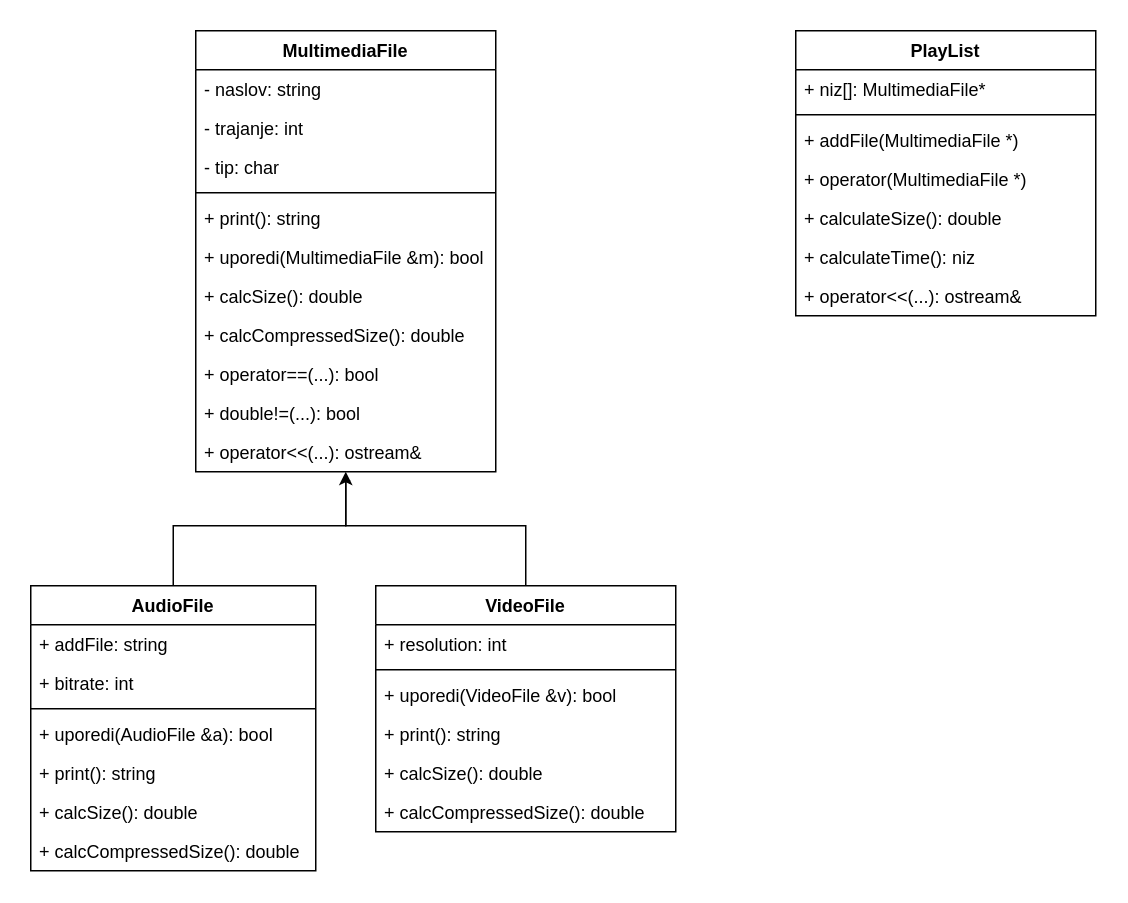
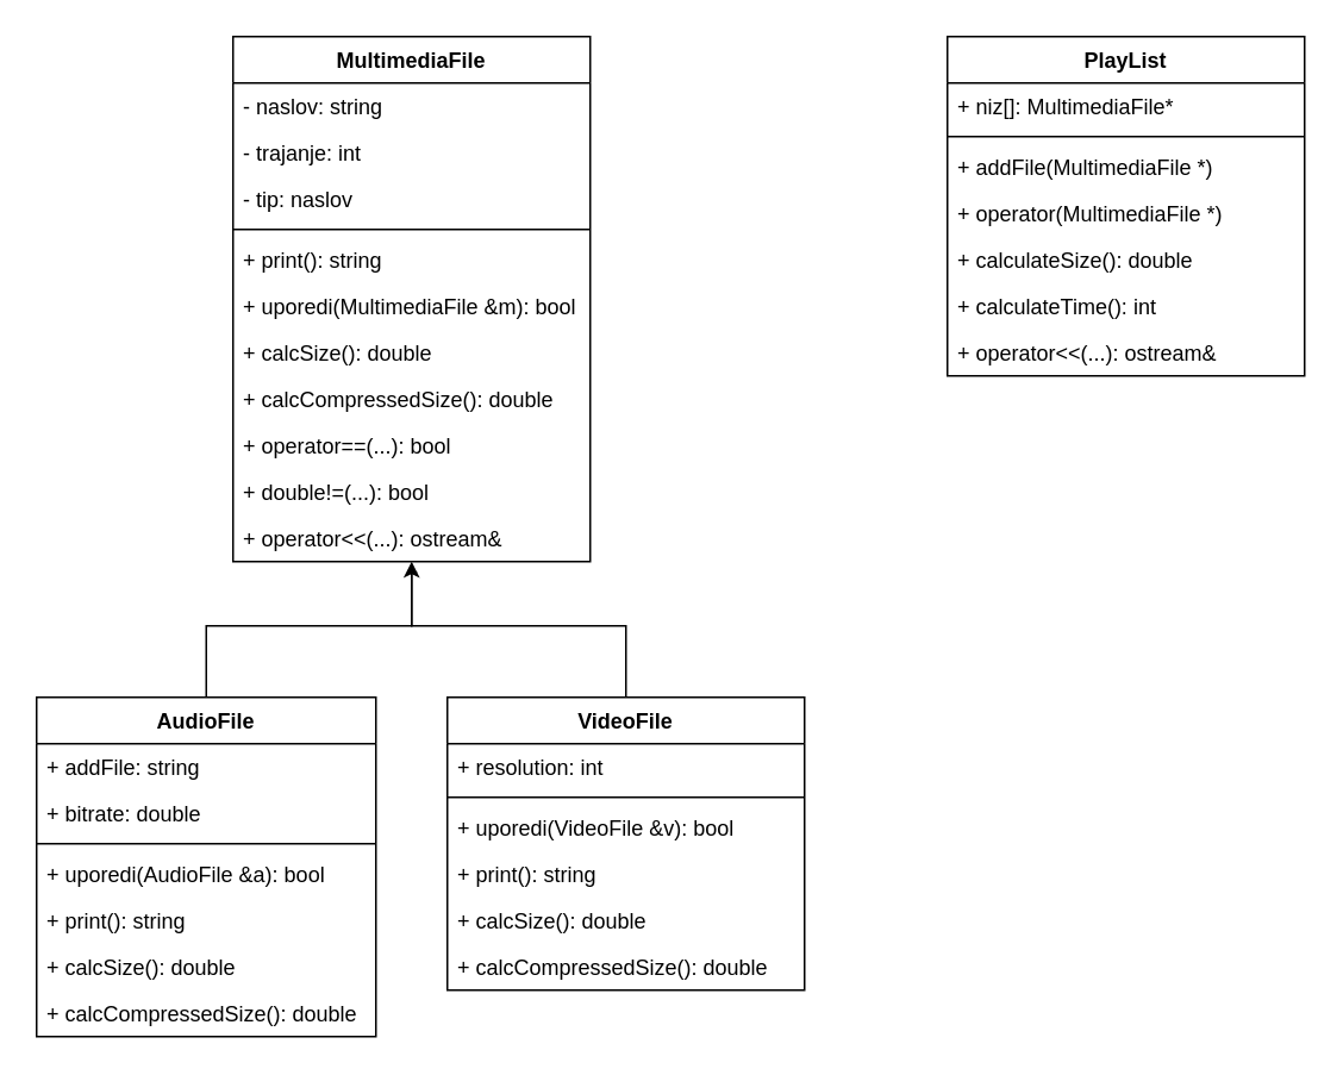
  <mxCell id="0" />
  <mxCell id="1" parent="0" />
  <mxCell id="2" value="MultimediaFile" style="swimlane;fontStyle=1;align=center;verticalAlign=top;childLayout=stackLayout;horizontal=1;startSize=26;horizontalStack=0;resizeParent=1;resizeParentMax=0;resizeLast=0;collapsible=1;marginBottom=0;" parent="1" vertex="1"><mxGeometry x="130" y="20" width="200" height="294" as="geometry" /></mxCell>
  <mxCell id="3" value="- naslov: string" style="text;strokeColor=none;fillColor=none;align=left;verticalAlign=top;spacingLeft=4;spacingRight=4;overflow=hidden;rotatable=0;points=[[0,0.5],[1,0.5]];portConstraint=eastwest;" parent="2" vertex="1"><mxGeometry y="26" width="200" height="26" as="geometry" /></mxCell>
  <mxCell id="4" value="- trajanje: int" style="text;strokeColor=none;fillColor=none;align=left;verticalAlign=top;spacingLeft=4;spacingRight=4;overflow=hidden;rotatable=0;points=[[0,0.5],[1,0.5]];portConstraint=eastwest;" parent="2" vertex="1"><mxGeometry y="52" width="200" height="26" as="geometry" /></mxCell>
- <mxCell id="5" value="- tip: char" style="text;strokeColor=none;fillColor=none;align=left;verticalAlign=top;spacingLeft=4;spacingRight=4;overflow=hidden;rotatable=0;points=[[0,0.5],[1,0.5]];portConstraint=eastwest;" parent="2" vertex="1"><mxGeometry y="78" width="200" height="26" as="geometry" /></mxCell>
+ <mxCell id="5" value="- tip: naslov" style="text;strokeColor=none;fillColor=none;align=left;verticalAlign=top;spacingLeft=4;spacingRight=4;overflow=hidden;rotatable=0;points=[[0,0.5],[1,0.5]];portConstraint=eastwest;" parent="2" vertex="1"><mxGeometry y="78" width="200" height="26" as="geometry" /></mxCell>
  <mxCell id="6" value="" style="line;strokeWidth=1;fillColor=none;align=left;verticalAlign=middle;spacingTop=-1;spacingLeft=3;spacingRight=3;rotatable=0;labelPosition=right;points=[];portConstraint=eastwest;" parent="2" vertex="1"><mxGeometry y="104" width="200" height="8" as="geometry" /></mxCell>
  <mxCell id="7" value="+ print(): string" style="text;strokeColor=none;fillColor=none;align=left;verticalAlign=top;spacingLeft=4;spacingRight=4;overflow=hidden;rotatable=0;points=[[0,0.5],[1,0.5]];portConstraint=eastwest;" parent="2" vertex="1"><mxGeometry y="112" width="200" height="26" as="geometry" /></mxCell>
  <mxCell id="8" value="+ uporedi(MultimediaFile &amp;m): bool" style="text;strokeColor=none;fillColor=none;align=left;verticalAlign=top;spacingLeft=4;spacingRight=4;overflow=hidden;rotatable=0;points=[[0,0.5],[1,0.5]];portConstraint=eastwest;" parent="2" vertex="1"><mxGeometry y="138" width="200" height="26" as="geometry" /></mxCell>
  <mxCell id="9" value="+ calcSize(): double" style="text;strokeColor=none;fillColor=none;align=left;verticalAlign=top;spacingLeft=4;spacingRight=4;overflow=hidden;rotatable=0;points=[[0,0.5],[1,0.5]];portConstraint=eastwest;" parent="2" vertex="1"><mxGeometry y="164" width="200" height="26" as="geometry" /></mxCell>
  <mxCell id="10" value="+ calcCompressedSize(): double" style="text;strokeColor=none;fillColor=none;align=left;verticalAlign=top;spacingLeft=4;spacingRight=4;overflow=hidden;rotatable=0;points=[[0,0.5],[1,0.5]];portConstraint=eastwest;" parent="2" vertex="1"><mxGeometry y="190" width="200" height="26" as="geometry" /></mxCell>
  <mxCell id="11" value="+ operator==(...): bool" style="text;strokeColor=none;fillColor=none;align=left;verticalAlign=top;spacingLeft=4;spacingRight=4;overflow=hidden;rotatable=0;points=[[0,0.5],[1,0.5]];portConstraint=eastwest;" parent="2" vertex="1"><mxGeometry y="216" width="200" height="26" as="geometry" /></mxCell>
  <mxCell id="12" value="+ double!=(...): bool" style="text;strokeColor=none;fillColor=none;align=left;verticalAlign=top;spacingLeft=4;spacingRight=4;overflow=hidden;rotatable=0;points=[[0,0.5],[1,0.5]];portConstraint=eastwest;" parent="2" vertex="1"><mxGeometry y="242" width="200" height="26" as="geometry" /></mxCell>
  <mxCell id="13" value="+ operator&lt;&lt;(...): ostream&amp;" style="text;strokeColor=none;fillColor=none;align=left;verticalAlign=top;spacingLeft=4;spacingRight=4;overflow=hidden;rotatable=0;points=[[0,0.5],[1,0.5]];portConstraint=eastwest;" parent="2" vertex="1"><mxGeometry y="268" width="200" height="26" as="geometry" /></mxCell>
  <mxCell id="14" style="edgeStyle=orthogonalEdgeStyle;rounded=0;orthogonalLoop=1;jettySize=auto;html=1;" parent="1" source="15" target="13" edge="1"><mxGeometry relative="1" as="geometry"><mxPoint x="210" y="330" as="targetPoint" /><Array as="points"><mxPoint x="115" y="350" /><mxPoint x="230" y="350" /></Array></mxGeometry></mxCell>
  <mxCell id="15" value="AudioFile" style="swimlane;fontStyle=1;align=center;verticalAlign=top;childLayout=stackLayout;horizontal=1;startSize=26;horizontalStack=0;resizeParent=1;resizeParentMax=0;resizeLast=0;collapsible=1;marginBottom=0;" parent="1" vertex="1"><mxGeometry x="20" y="390" width="190" height="190" as="geometry" /></mxCell>
  <mxCell id="16" value="+ addFile: string" style="text;strokeColor=none;fillColor=none;align=left;verticalAlign=top;spacingLeft=4;spacingRight=4;overflow=hidden;rotatable=0;points=[[0,0.5],[1,0.5]];portConstraint=eastwest;" parent="15" vertex="1"><mxGeometry y="26" width="190" height="26" as="geometry" /></mxCell>
- <mxCell id="17" value="+ bitrate: int" style="text;strokeColor=none;fillColor=none;align=left;verticalAlign=top;spacingLeft=4;spacingRight=4;overflow=hidden;rotatable=0;points=[[0,0.5],[1,0.5]];portConstraint=eastwest;" parent="15" vertex="1"><mxGeometry y="52" width="190" height="26" as="geometry" /></mxCell>
+ <mxCell id="17" value="+ bitrate: double" style="text;strokeColor=none;fillColor=none;align=left;verticalAlign=top;spacingLeft=4;spacingRight=4;overflow=hidden;rotatable=0;points=[[0,0.5],[1,0.5]];portConstraint=eastwest;" parent="15" vertex="1"><mxGeometry y="52" width="190" height="26" as="geometry" /></mxCell>
  <mxCell id="18" value="" style="line;strokeWidth=1;fillColor=none;align=left;verticalAlign=middle;spacingTop=-1;spacingLeft=3;spacingRight=3;rotatable=0;labelPosition=right;points=[];portConstraint=eastwest;" parent="15" vertex="1"><mxGeometry y="78" width="190" height="8" as="geometry" /></mxCell>
  <mxCell id="19" value="+ uporedi(AudioFile &amp;a): bool" style="text;strokeColor=none;fillColor=none;align=left;verticalAlign=top;spacingLeft=4;spacingRight=4;overflow=hidden;rotatable=0;points=[[0,0.5],[1,0.5]];portConstraint=eastwest;" parent="15" vertex="1"><mxGeometry y="86" width="190" height="26" as="geometry" /></mxCell>
  <mxCell id="20" value="+ print(): string" style="text;strokeColor=none;fillColor=none;align=left;verticalAlign=top;spacingLeft=4;spacingRight=4;overflow=hidden;rotatable=0;points=[[0,0.5],[1,0.5]];portConstraint=eastwest;" parent="15" vertex="1"><mxGeometry y="112" width="190" height="26" as="geometry" /></mxCell>
  <mxCell id="21" value="+ calcSize(): double" style="text;strokeColor=none;fillColor=none;align=left;verticalAlign=top;spacingLeft=4;spacingRight=4;overflow=hidden;rotatable=0;points=[[0,0.5],[1,0.5]];portConstraint=eastwest;" parent="15" vertex="1"><mxGeometry y="138" width="190" height="26" as="geometry" /></mxCell>
  <mxCell id="22" value="+ calcCompressedSize(): double" style="text;strokeColor=none;fillColor=none;align=left;verticalAlign=top;spacingLeft=4;spacingRight=4;overflow=hidden;rotatable=0;points=[[0,0.5],[1,0.5]];portConstraint=eastwest;" parent="15" vertex="1"><mxGeometry y="164" width="190" height="26" as="geometry" /></mxCell>
  <mxCell id="23" style="edgeStyle=orthogonalEdgeStyle;rounded=0;orthogonalLoop=1;jettySize=auto;html=1;endArrow=none;endFill=0;" parent="1" source="24" edge="1"><mxGeometry relative="1" as="geometry"><mxPoint x="233" y="320" as="targetPoint" /><Array as="points"><mxPoint x="350" y="350" /><mxPoint x="230" y="350" /><mxPoint x="230" y="320" /></Array></mxGeometry></mxCell>
  <mxCell id="24" value="VideoFile" style="swimlane;fontStyle=1;align=center;verticalAlign=top;childLayout=stackLayout;horizontal=1;startSize=26;horizontalStack=0;resizeParent=1;resizeParentMax=0;resizeLast=0;collapsible=1;marginBottom=0;" parent="1" vertex="1"><mxGeometry x="250" y="390" width="200" height="164" as="geometry" /></mxCell>
  <mxCell id="25" value="+ resolution: int" style="text;strokeColor=none;fillColor=none;align=left;verticalAlign=top;spacingLeft=4;spacingRight=4;overflow=hidden;rotatable=0;points=[[0,0.5],[1,0.5]];portConstraint=eastwest;" parent="24" vertex="1"><mxGeometry y="26" width="200" height="26" as="geometry" /></mxCell>
  <mxCell id="26" value="" style="line;strokeWidth=1;fillColor=none;align=left;verticalAlign=middle;spacingTop=-1;spacingLeft=3;spacingRight=3;rotatable=0;labelPosition=right;points=[];portConstraint=eastwest;" parent="24" vertex="1"><mxGeometry y="52" width="200" height="8" as="geometry" /></mxCell>
  <mxCell id="27" value="+ uporedi(VideoFile &amp;v): bool" style="text;strokeColor=none;fillColor=none;align=left;verticalAlign=top;spacingLeft=4;spacingRight=4;overflow=hidden;rotatable=0;points=[[0,0.5],[1,0.5]];portConstraint=eastwest;" parent="24" vertex="1"><mxGeometry y="60" width="200" height="26" as="geometry" /></mxCell>
  <mxCell id="28" value="+ print(): string" style="text;strokeColor=none;fillColor=none;align=left;verticalAlign=top;spacingLeft=4;spacingRight=4;overflow=hidden;rotatable=0;points=[[0,0.5],[1,0.5]];portConstraint=eastwest;" parent="24" vertex="1"><mxGeometry y="86" width="200" height="26" as="geometry" /></mxCell>
  <mxCell id="29" value="+ calcSize(): double" style="text;strokeColor=none;fillColor=none;align=left;verticalAlign=top;spacingLeft=4;spacingRight=4;overflow=hidden;rotatable=0;points=[[0,0.5],[1,0.5]];portConstraint=eastwest;" parent="24" vertex="1"><mxGeometry y="112" width="200" height="26" as="geometry" /></mxCell>
  <mxCell id="30" value="+ calcCompressedSize(): double" style="text;strokeColor=none;fillColor=none;align=left;verticalAlign=top;spacingLeft=4;spacingRight=4;overflow=hidden;rotatable=0;points=[[0,0.5],[1,0.5]];portConstraint=eastwest;" parent="24" vertex="1"><mxGeometry y="138" width="200" height="26" as="geometry" /></mxCell>
  <mxCell id="31" value="PlayList" style="swimlane;fontStyle=1;align=center;verticalAlign=top;childLayout=stackLayout;horizontal=1;startSize=26;horizontalStack=0;resizeParent=1;resizeParentMax=0;resizeLast=0;collapsible=1;marginBottom=0;" parent="1" vertex="1"><mxGeometry x="530" y="20" width="200" height="190" as="geometry" /></mxCell>
  <mxCell id="32" value="+ niz[]: MultimediaFile*" style="text;strokeColor=none;fillColor=none;align=left;verticalAlign=top;spacingLeft=4;spacingRight=4;overflow=hidden;rotatable=0;points=[[0,0.5],[1,0.5]];portConstraint=eastwest;" parent="31" vertex="1"><mxGeometry y="26" width="200" height="26" as="geometry" /></mxCell>
  <mxCell id="33" value="" style="line;strokeWidth=1;fillColor=none;align=left;verticalAlign=middle;spacingTop=-1;spacingLeft=3;spacingRight=3;rotatable=0;labelPosition=right;points=[];portConstraint=eastwest;" parent="31" vertex="1"><mxGeometry y="52" width="200" height="8" as="geometry" /></mxCell>
  <mxCell id="34" value="+ addFile(MultimediaFile *)" style="text;strokeColor=none;fillColor=none;align=left;verticalAlign=top;spacingLeft=4;spacingRight=4;overflow=hidden;rotatable=0;points=[[0,0.5],[1,0.5]];portConstraint=eastwest;" parent="31" vertex="1"><mxGeometry y="60" width="200" height="26" as="geometry" /></mxCell>
  <mxCell id="35" value="+ operator(MultimediaFile *)" style="text;strokeColor=none;fillColor=none;align=left;verticalAlign=top;spacingLeft=4;spacingRight=4;overflow=hidden;rotatable=0;points=[[0,0.5],[1,0.5]];portConstraint=eastwest;" parent="31" vertex="1"><mxGeometry y="86" width="200" height="26" as="geometry" /></mxCell>
  <mxCell id="36" value="+ calculateSize(): double" style="text;strokeColor=none;fillColor=none;align=left;verticalAlign=top;spacingLeft=4;spacingRight=4;overflow=hidden;rotatable=0;points=[[0,0.5],[1,0.5]];portConstraint=eastwest;" parent="31" vertex="1"><mxGeometry y="112" width="200" height="26" as="geometry" /></mxCell>
- <mxCell id="37" value="+ calculateTime(): niz" style="text;strokeColor=none;fillColor=none;align=left;verticalAlign=top;spacingLeft=4;spacingRight=4;overflow=hidden;rotatable=0;points=[[0,0.5],[1,0.5]];portConstraint=eastwest;" parent="31" vertex="1"><mxGeometry y="138" width="200" height="26" as="geometry" /></mxCell>
+ <mxCell id="37" value="+ calculateTime(): int" style="text;strokeColor=none;fillColor=none;align=left;verticalAlign=top;spacingLeft=4;spacingRight=4;overflow=hidden;rotatable=0;points=[[0,0.5],[1,0.5]];portConstraint=eastwest;" parent="31" vertex="1"><mxGeometry y="138" width="200" height="26" as="geometry" /></mxCell>
  <mxCell id="38" value="+ operator&lt;&lt;(...): ostream&amp;" style="text;strokeColor=none;fillColor=none;align=left;verticalAlign=top;spacingLeft=4;spacingRight=4;overflow=hidden;rotatable=0;points=[[0,0.5],[1,0.5]];portConstraint=eastwest;" parent="31" vertex="1"><mxGeometry y="164" width="200" height="26" as="geometry" /></mxCell>
